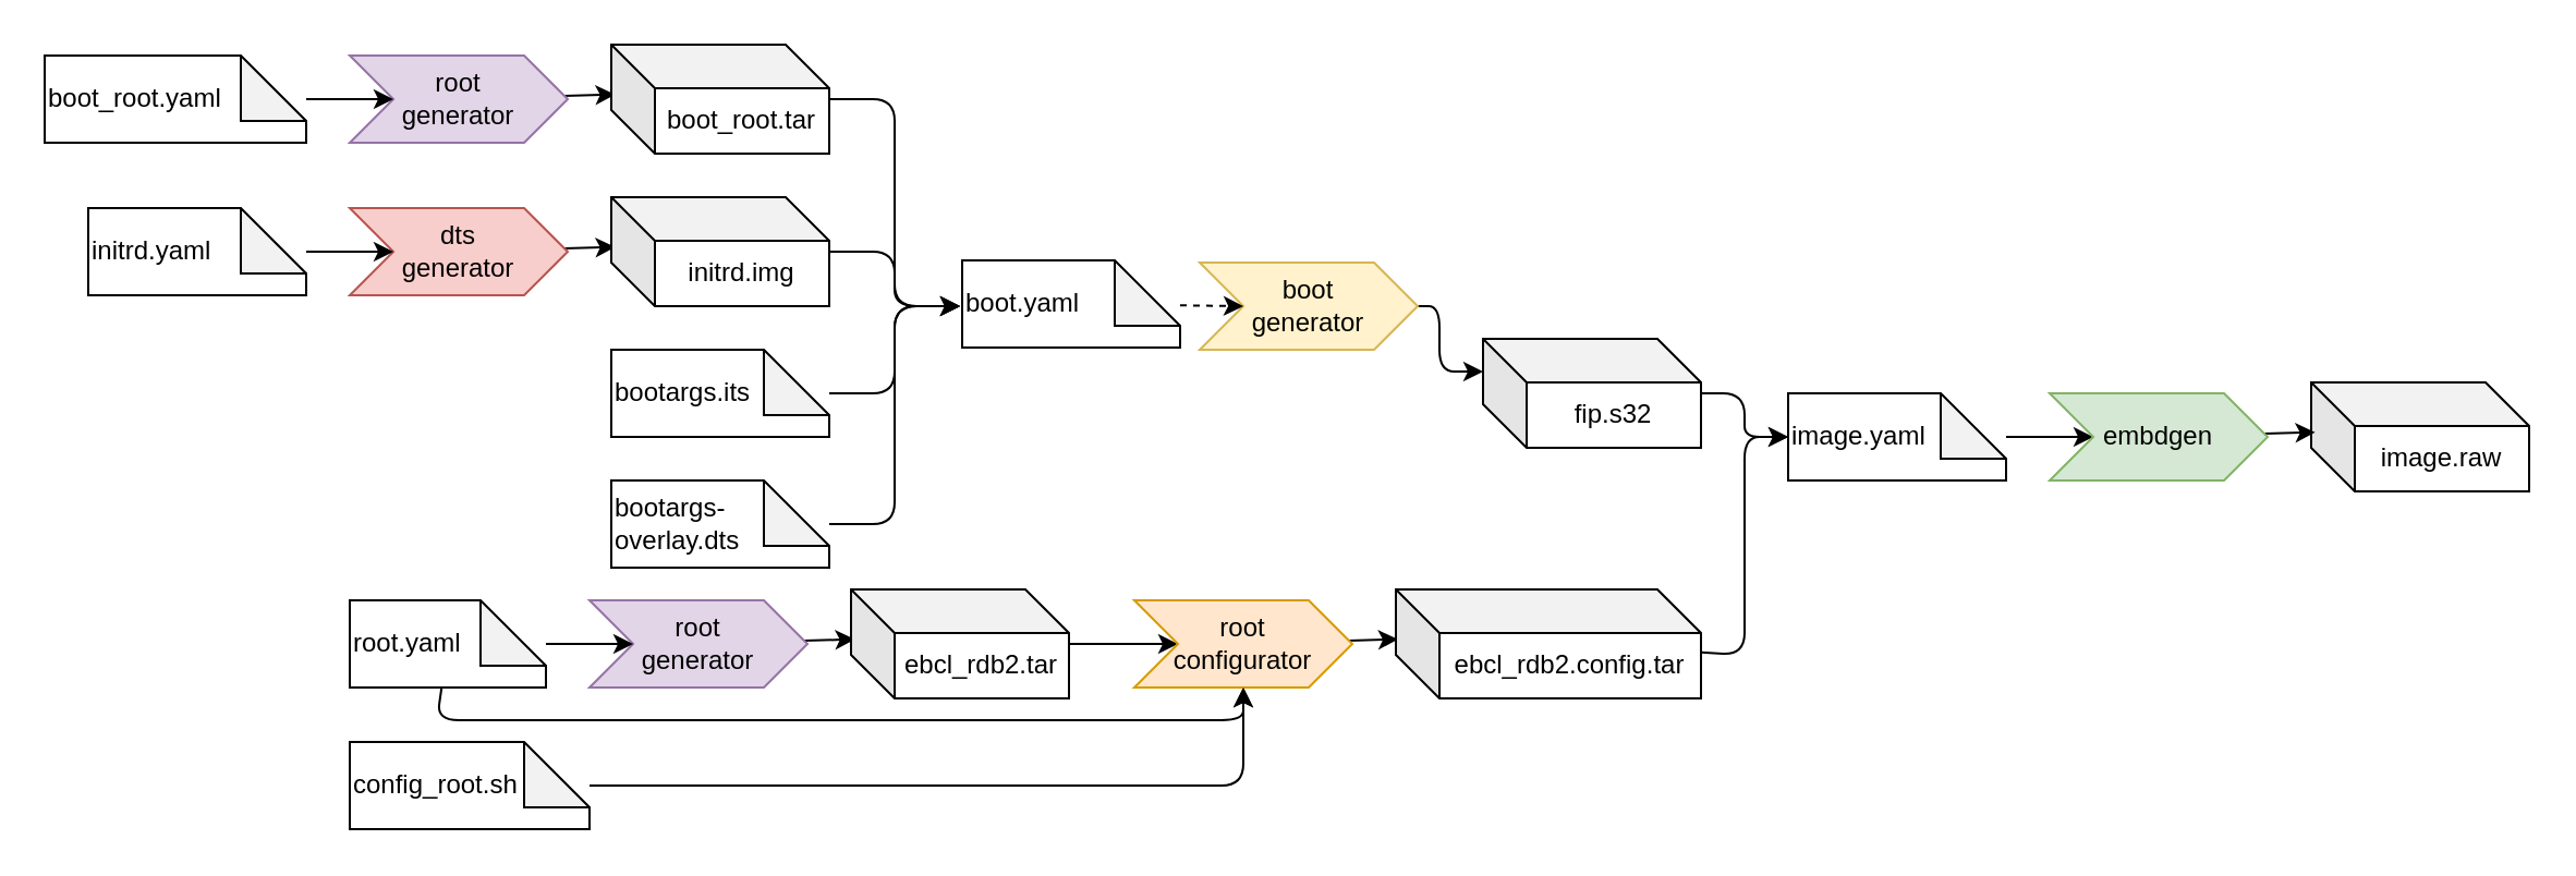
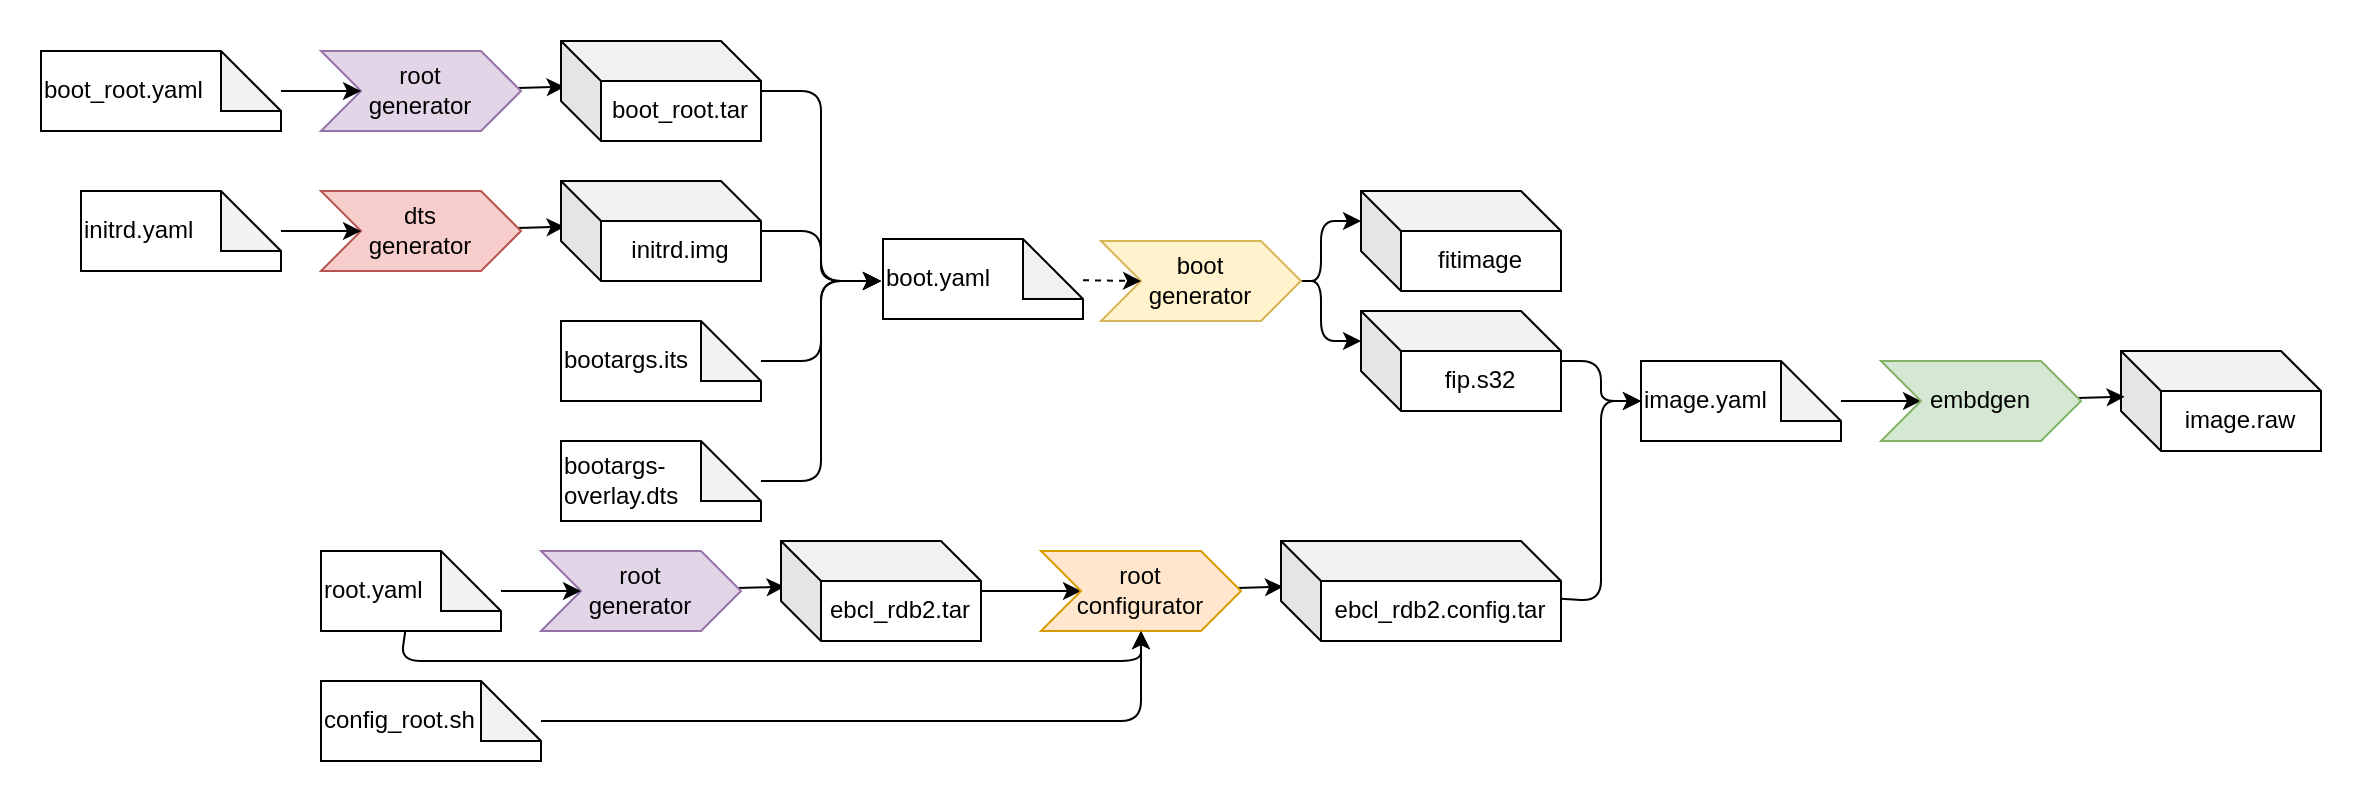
  <mxCell id="0" />
  <mxCell id="1" parent="0" />
  <mxCell id="2" style="edgeStyle=none;html=1;entryX=0.018;entryY=0.457;entryDx=0;entryDy=0;entryPerimeter=0;" parent="1" source="3" target="7" edge="1"><mxGeometry relative="1" as="geometry" /></mxCell>
  <mxCell id="3" value="root&lt;br&gt;generator" style="shape=step;perimeter=stepPerimeter;whiteSpace=wrap;html=1;fixedSize=1;fillColor=#e1d5e7;strokeColor=#9673a6;" parent="1" vertex="1"><mxGeometry x="160" y="25" width="100" height="40" as="geometry" /></mxCell>
  <mxCell id="4" style="edgeStyle=none;html=1;entryX=0;entryY=0.5;entryDx=0;entryDy=0;" parent="1" source="5" target="3" edge="1"><mxGeometry relative="1" as="geometry" /></mxCell>
  <mxCell id="5" value="boot_root.yaml" style="shape=note;whiteSpace=wrap;html=1;backgroundOutline=1;darkOpacity=0.05;align=left;" parent="1" vertex="1"><mxGeometry y="25" width="120" height="40" as="geometry" x="20" /></mxCell>
  <mxCell id="6" style="edgeStyle=none;html=1;" parent="1" source="7" edge="1"><mxGeometry relative="1" as="geometry"><Array as="points"><mxPoint x="410" y="45" /><mxPoint x="410" y="140" /></Array><mxPoint x="440" y="140" as="targetPoint" /></mxGeometry></mxCell>
  <mxCell id="7" value="boot_root.tar" style="shape=cube;whiteSpace=wrap;html=1;boundedLbl=1;backgroundOutline=1;darkOpacity=0.05;darkOpacity2=0.1;" parent="1" vertex="1"><mxGeometry x="280" y="20" width="100" height="50" as="geometry" /></mxCell>
  <mxCell id="8" style="edgeStyle=none;html=1;entryX=0.018;entryY=0.457;entryDx=0;entryDy=0;entryPerimeter=0;" parent="1" source="9" target="13" edge="1"><mxGeometry relative="1" as="geometry" /></mxCell>
  <mxCell id="9" value="dts&lt;br&gt;generator" style="shape=step;perimeter=stepPerimeter;whiteSpace=wrap;html=1;fixedSize=1;fillColor=#f8cecc;strokeColor=#b85450;" parent="1" vertex="1"><mxGeometry x="160" y="95" width="100" height="40" as="geometry" /></mxCell>
  <mxCell id="10" style="edgeStyle=none;html=1;entryX=0;entryY=0.5;entryDx=0;entryDy=0;" parent="1" source="11" target="9" edge="1"><mxGeometry relative="1" as="geometry" /></mxCell>
  <mxCell id="11" value="initrd.yaml" style="shape=note;whiteSpace=wrap;html=1;backgroundOutline=1;darkOpacity=0.05;align=left;" parent="1" vertex="1"><mxGeometry x="40" y="95" width="100" height="40" as="geometry" /></mxCell>
  <mxCell id="12" style="edgeStyle=none;html=1;" parent="1" source="13" edge="1"><mxGeometry relative="1" as="geometry"><mxPoint x="440" y="140" as="targetPoint" /><Array as="points"><mxPoint x="410" y="115" /><mxPoint x="410" y="140" /></Array></mxGeometry></mxCell>
  <mxCell id="13" value="initrd.img" style="shape=cube;whiteSpace=wrap;html=1;boundedLbl=1;backgroundOutline=1;darkOpacity=0.05;darkOpacity2=0.1;" parent="1" vertex="1"><mxGeometry x="280" y="90" width="100" height="50" as="geometry" /></mxCell>
  <mxCell id="14" style="edgeStyle=none;html=1;" parent="1" source="15" edge="1"><mxGeometry relative="1" as="geometry"><Array as="points"><mxPoint x="410" y="180" /><mxPoint x="410" y="140" /></Array><mxPoint x="440" y="140" as="targetPoint" /></mxGeometry></mxCell>
  <mxCell id="15" value="bootargs.its" style="shape=note;whiteSpace=wrap;html=1;backgroundOutline=1;darkOpacity=0.05;align=left;" parent="1" vertex="1"><mxGeometry x="280" y="160" width="100" height="40" as="geometry" /></mxCell>
  <mxCell id="16" style="edgeStyle=none;html=1;" parent="1" source="17" edge="1"><mxGeometry relative="1" as="geometry"><Array as="points"><mxPoint x="410" y="240" /><mxPoint x="410" y="140" /></Array><mxPoint x="440" y="140" as="targetPoint" /></mxGeometry></mxCell>
  <mxCell id="17" value="bootargs-overlay.dts" style="shape=note;whiteSpace=wrap;html=1;backgroundOutline=1;darkOpacity=0.05;align=left;" parent="1" vertex="1"><mxGeometry x="280" y="220" width="100" height="40" as="geometry" /></mxCell>
+ <mxCell id="18" style="edgeStyle=none;html=1;entryX=0;entryY=0;entryDx=0;entryDy=15;entryPerimeter=0;" parent="1" source="20" target="21" edge="1"><mxGeometry relative="1" as="geometry"><Array as="points"><mxPoint x="660" y="140" /><mxPoint x="660" y="110" /></Array></mxGeometry></mxCell>
  <mxCell id="19" style="edgeStyle=none;html=1;entryX=0;entryY=0;entryDx=0;entryDy=15;entryPerimeter=0;" parent="1" source="20" target="23" edge="1"><mxGeometry relative="1" as="geometry"><Array as="points"><mxPoint x="660" y="140" /><mxPoint x="660" y="170" /></Array></mxGeometry></mxCell>
  <mxCell id="20" value="boot&lt;br&gt;generator" style="shape=step;perimeter=stepPerimeter;whiteSpace=wrap;html=1;fixedSize=1;fillColor=#fff2cc;strokeColor=#d6b656;" parent="1" vertex="1"><mxGeometry x="550" y="120" width="100" height="40" as="geometry" /></mxCell>
+ <mxCell id="21" value="fitimage" style="shape=cube;whiteSpace=wrap;html=1;boundedLbl=1;backgroundOutline=1;darkOpacity=0.05;darkOpacity2=0.1;" parent="1" vertex="1"><mxGeometry x="680" y="95" width="100" height="50" as="geometry" /></mxCell>
  <mxCell id="22" style="edgeStyle=none;html=1;entryX=0;entryY=0.5;entryDx=0;entryDy=0;entryPerimeter=0;" parent="1" source="23" target="38" edge="1"><mxGeometry relative="1" as="geometry"><Array as="points"><mxPoint x="800" y="180" /><mxPoint x="800" y="200" /></Array></mxGeometry></mxCell>
  <mxCell id="23" value="fip.s32" style="shape=cube;whiteSpace=wrap;html=1;boundedLbl=1;backgroundOutline=1;darkOpacity=0.05;darkOpacity2=0.1;" parent="1" vertex="1"><mxGeometry x="680" y="155" width="100" height="50" as="geometry" /></mxCell>
  <mxCell id="24" style="edgeStyle=none;html=1;entryX=0;entryY=0.5;entryDx=0;entryDy=0;dashed=1;" parent="1" source="25" target="20" edge="1"><mxGeometry relative="1" as="geometry" /></mxCell>
  <mxCell id="25" value="boot.yaml" style="shape=note;whiteSpace=wrap;html=1;backgroundOutline=1;darkOpacity=0.05;align=left;" parent="1" vertex="1"><mxGeometry x="441" y="119" width="100" height="40" as="geometry" /></mxCell>
  <mxCell id="26" style="edgeStyle=none;html=1;entryX=0.018;entryY=0.457;entryDx=0;entryDy=0;entryPerimeter=0;" parent="1" source="27" target="32" edge="1"><mxGeometry relative="1" as="geometry" /></mxCell>
  <mxCell id="27" value="root&lt;br&gt;generator" style="shape=step;perimeter=stepPerimeter;whiteSpace=wrap;html=1;fixedSize=1;fillColor=#e1d5e7;strokeColor=#9673a6;" parent="1" vertex="1"><mxGeometry x="270" y="275" width="100" height="40" as="geometry" /></mxCell>
  <mxCell id="28" style="edgeStyle=none;html=1;entryX=0;entryY=0.5;entryDx=0;entryDy=0;" parent="1" source="30" target="27" edge="1"><mxGeometry relative="1" as="geometry" /></mxCell>
  <mxCell id="29" style="edgeStyle=none;html=1;entryX=0.5;entryY=1;entryDx=0;entryDy=0;" parent="1" source="30" target="34" edge="1"><mxGeometry relative="1" as="geometry"><Array as="points"><mxPoint x="200" y="330" /><mxPoint x="570" y="330" /></Array></mxGeometry></mxCell>
  <mxCell id="30" value="root.yaml" style="shape=note;whiteSpace=wrap;html=1;backgroundOutline=1;darkOpacity=0.05;align=left;" parent="1" vertex="1"><mxGeometry x="160" y="275" width="90" height="40" as="geometry" /></mxCell>
  <mxCell id="31" style="edgeStyle=none;html=1;entryX=0;entryY=0.5;entryDx=0;entryDy=0;" parent="1" source="32" target="34" edge="1"><mxGeometry relative="1" as="geometry" /></mxCell>
  <mxCell id="32" value="ebcl_rdb2.tar" style="shape=cube;whiteSpace=wrap;html=1;boundedLbl=1;backgroundOutline=1;darkOpacity=0.05;darkOpacity2=0.1;" parent="1" vertex="1"><mxGeometry x="390" y="270" width="100" height="50" as="geometry" /></mxCell>
  <mxCell id="33" style="edgeStyle=none;html=1;entryX=0.007;entryY=0.457;entryDx=0;entryDy=0;entryPerimeter=0;" parent="1" source="34" target="36" edge="1"><mxGeometry relative="1" as="geometry" /></mxCell>
  <mxCell id="34" value="root&lt;br&gt;configurator" style="shape=step;perimeter=stepPerimeter;whiteSpace=wrap;html=1;fixedSize=1;fillColor=#ffe6cc;strokeColor=#d79b00;" parent="1" vertex="1"><mxGeometry x="520" y="275" width="100" height="40" as="geometry" /></mxCell>
  <mxCell id="35" style="edgeStyle=none;html=1;entryX=0;entryY=0.5;entryDx=0;entryDy=0;entryPerimeter=0;" parent="1" source="36" target="38" edge="1"><mxGeometry relative="1" as="geometry"><Array as="points"><mxPoint x="800" y="300" /><mxPoint x="800" y="200" /></Array></mxGeometry></mxCell>
  <mxCell id="36" value="ebcl_rdb2.config.tar" style="shape=cube;whiteSpace=wrap;html=1;boundedLbl=1;backgroundOutline=1;darkOpacity=0.05;darkOpacity2=0.1;" parent="1" vertex="1"><mxGeometry x="640" y="270" width="140" height="50" as="geometry" /></mxCell>
  <mxCell id="37" style="edgeStyle=none;html=1;entryX=0;entryY=0.5;entryDx=0;entryDy=0;" parent="1" source="38" target="43" edge="1"><mxGeometry relative="1" as="geometry" /></mxCell>
  <mxCell id="38" value="image.yaml" style="shape=note;whiteSpace=wrap;html=1;backgroundOutline=1;darkOpacity=0.05;align=left;" parent="1" vertex="1"><mxGeometry x="820" y="180" width="100" height="40" as="geometry" /></mxCell>
  <mxCell id="39" value="image.raw" style="shape=cube;whiteSpace=wrap;html=1;boundedLbl=1;backgroundOutline=1;darkOpacity=0.05;darkOpacity2=0.1;" parent="1" vertex="1"><mxGeometry x="1060" y="175" width="100" height="50" as="geometry" /></mxCell>
  <mxCell id="40" style="edgeStyle=none;html=1;entryX=0.5;entryY=1;entryDx=0;entryDy=0;" parent="1" source="41" target="34" edge="1"><mxGeometry relative="1" as="geometry"><Array as="points"><mxPoint x="570" y="360" /></Array></mxGeometry></mxCell>
  <mxCell id="41" value="config_root.sh" style="shape=note;whiteSpace=wrap;html=1;backgroundOutline=1;darkOpacity=0.05;align=left;" parent="1" vertex="1"><mxGeometry x="160" y="340" width="110" height="40" as="geometry" /></mxCell>
  <mxCell id="42" style="edgeStyle=none;html=1;entryX=0.018;entryY=0.457;entryDx=0;entryDy=0;entryPerimeter=0;" parent="1" source="43" target="39" edge="1"><mxGeometry relative="1" as="geometry" /></mxCell>
  <mxCell id="43" value="embdgen" style="shape=step;perimeter=stepPerimeter;whiteSpace=wrap;html=1;fixedSize=1;fillColor=#d5e8d4;strokeColor=#82b366;" parent="1" vertex="1"><mxGeometry x="940" y="180" width="100" height="40" as="geometry" /></mxCell>
